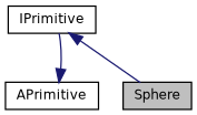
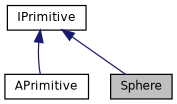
  digraph {
    node [color=black fillcolor=white fontname=Helvetica fontsize=10 shape=record style=filled]
    edge [color=midnightblue dir=back fontname=Helvetica fontsize=10 labelfontname=Helvetica labelfontsize=10 style=solid]
    n1 [fillcolor=grey75 fontcolor=black height=0.2 label=Sphere width=0.4]
    n2 [height=0.2 label=APrimitive width=0.4]
    n3 [height=0.2 label=IPrimitive width=0.4]
    n3 -> n1
-   n2 -> n3
+   n3 -> n2
  }
